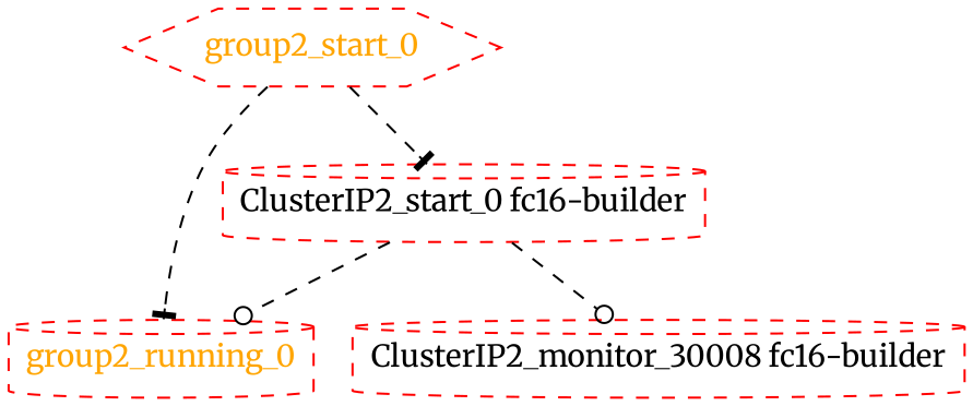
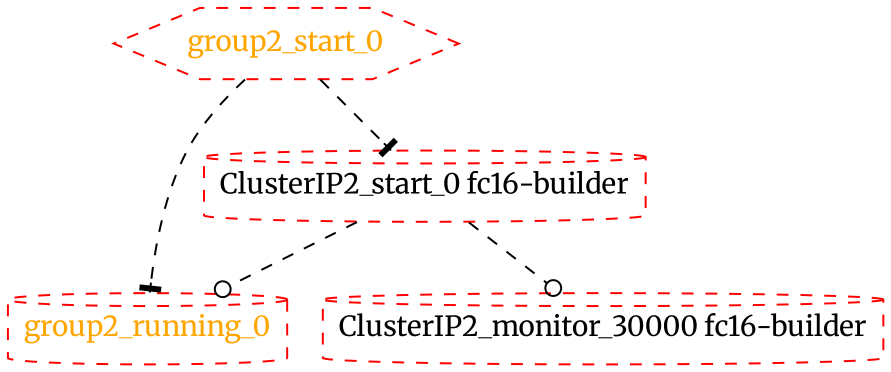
  digraph {
    fontname=Merriweather
    node [color=red fontcolor=orange style=dashed shape=cylinder fontname=Merriweather]
    edge [style=dashed arrowhead=tee fontname=Merriweather]
    group2_running_0
    group2_start_0 [shape=hexagon]
    "ClusterIP2_start_0 fc16-builder" [fontcolor=black]
-   "ClusterIP2_monitor_30000 fc16-builder" [fontcolor=black label="ClusterIP2_monitor_30008 fc16-builder"]
+   "ClusterIP2_monitor_30000 fc16-builder" [fontcolor=black]
    group2_start_0 -> group2_running_0
    group2_start_0 -> "ClusterIP2_start_0 fc16-builder"
    "ClusterIP2_start_0 fc16-builder" -> group2_running_0 [arrowhead=odot]
    "ClusterIP2_start_0 fc16-builder" -> "ClusterIP2_monitor_30000 fc16-builder" [arrowhead=odot]
  }
